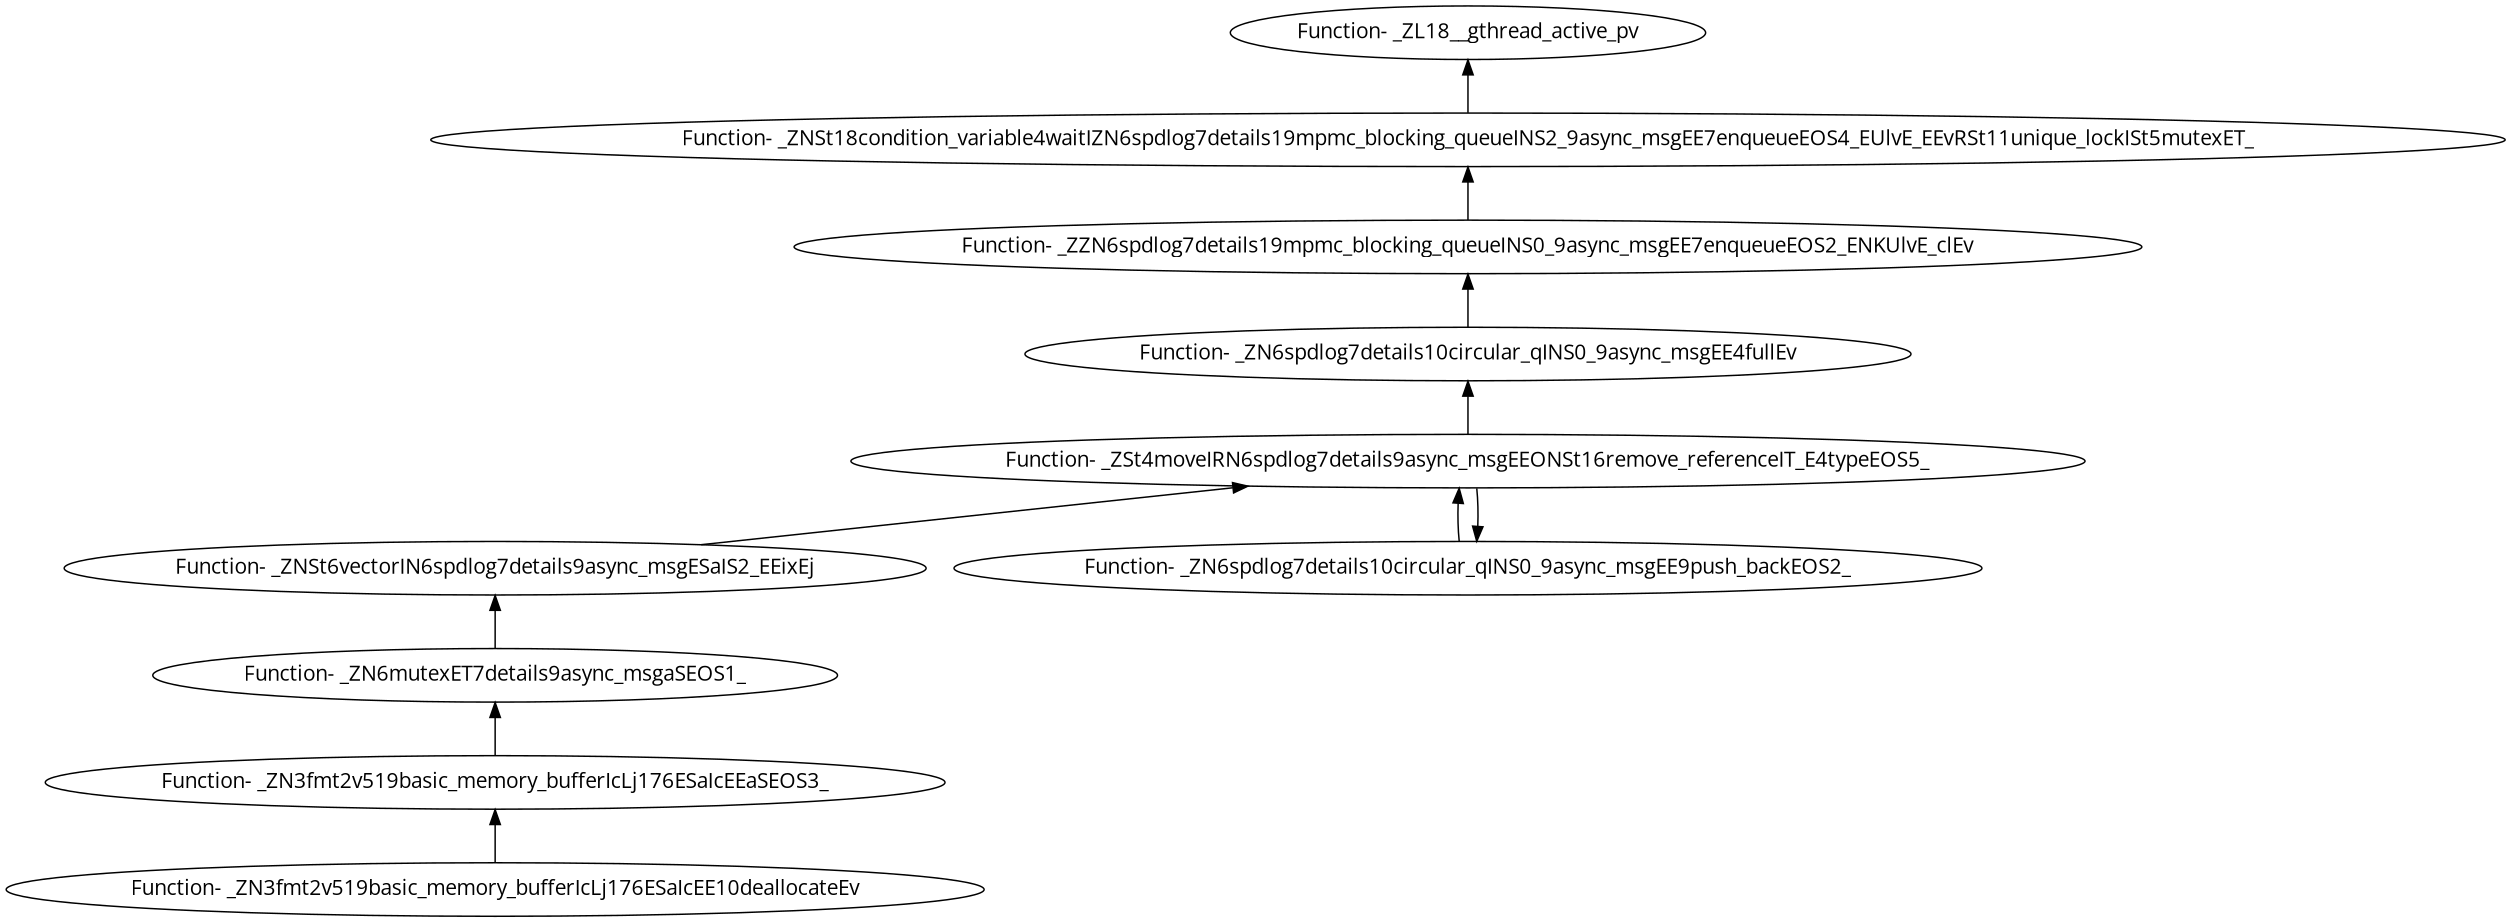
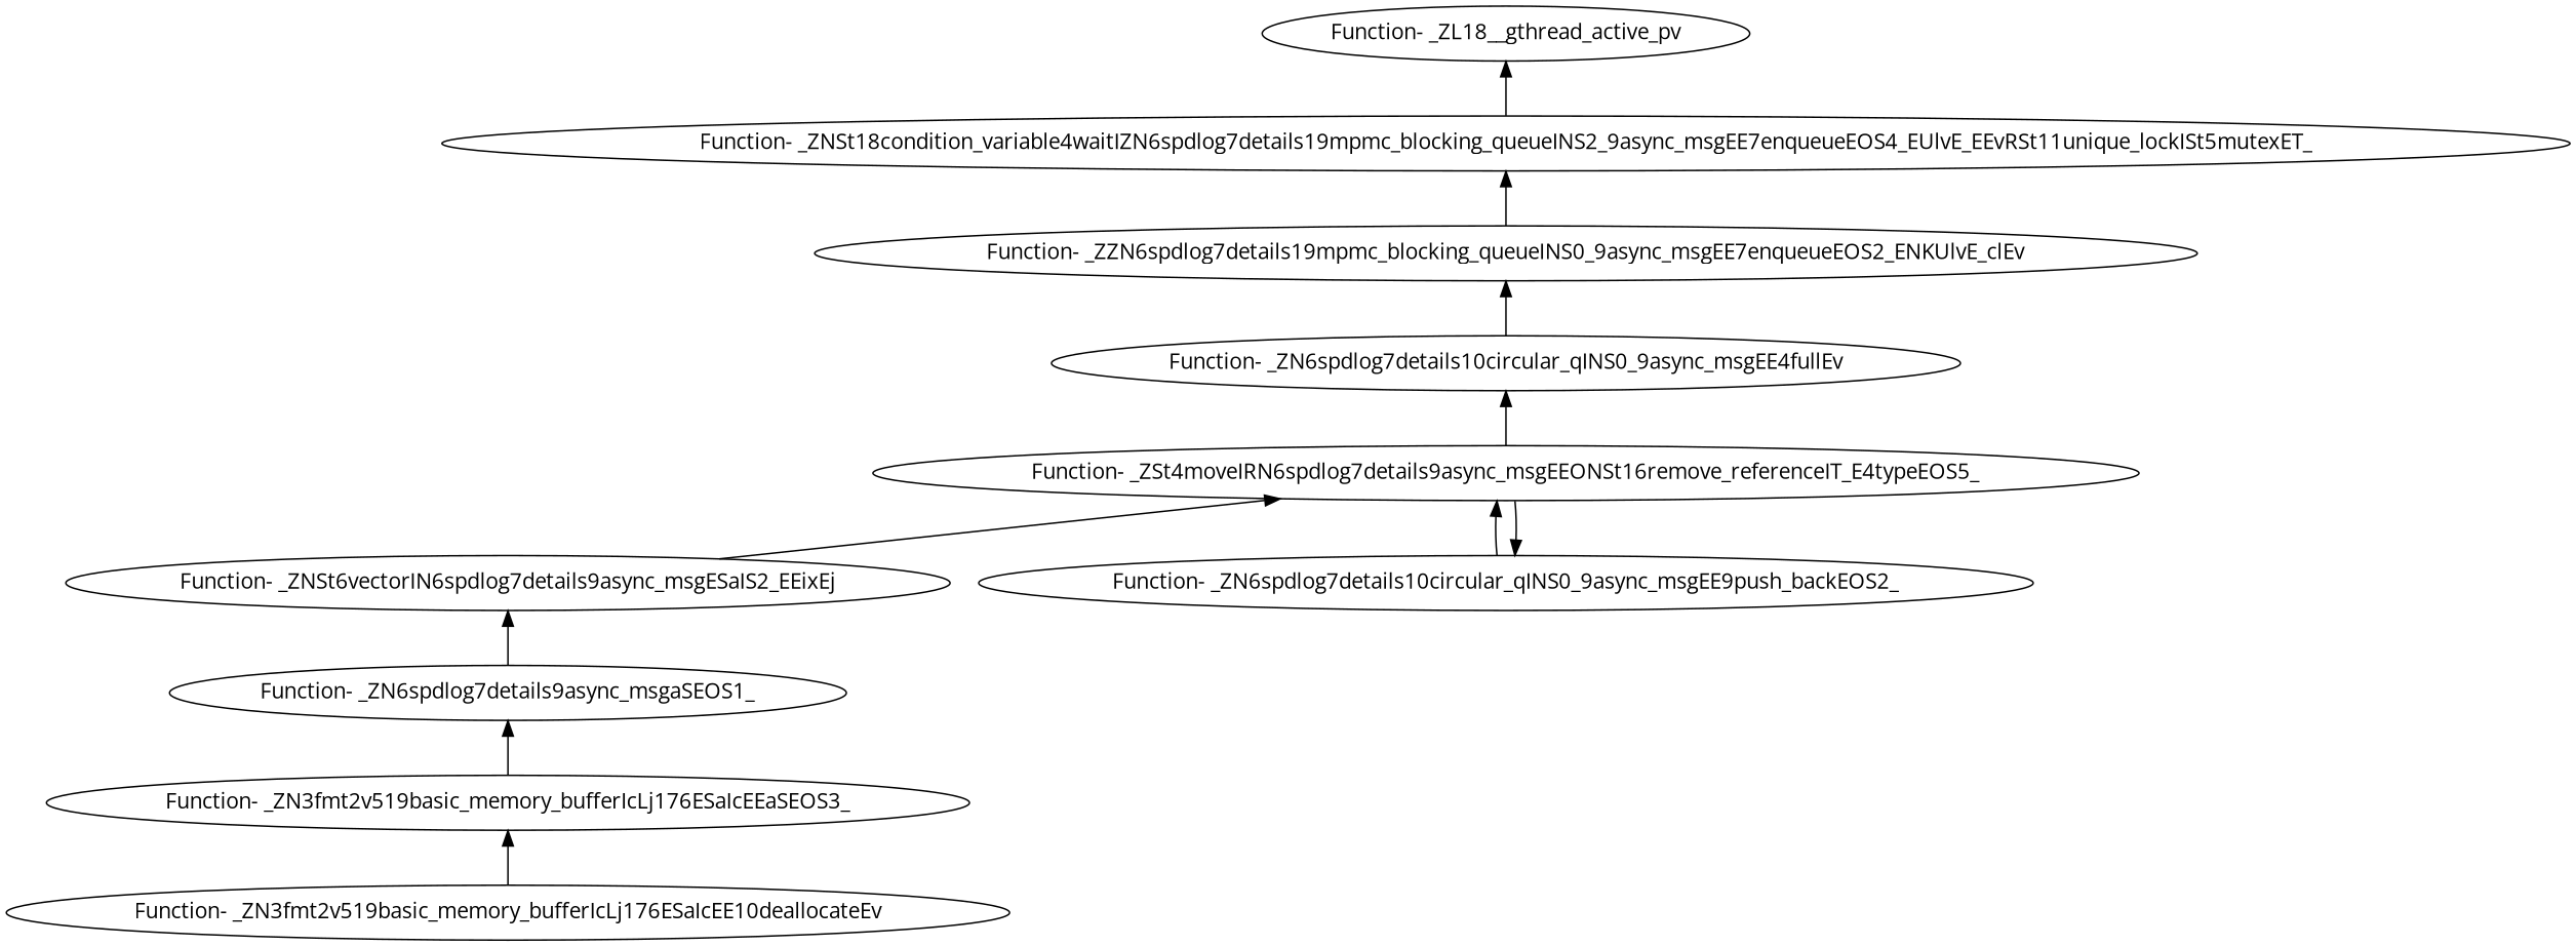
  digraph {
    fontname="Open Sans"
    node [fontname="Open Sans"]
    edge [dir=back fontname="Open Sans"]
    "Function- _ZN3fmt2v519basic_memory_bufferIcLj176ESaIcEEaSEOS3_"
    "Function- _ZN3fmt2v519basic_memory_bufferIcLj176ESaIcEE10deallocateEv"
-   "Function- _ZN6spdlog7details9async_msgaSEOS1_" [label="Function- _ZN6mutexET7details9async_msgaSEOS1_"]
+   "Function- _ZN6spdlog7details9async_msgaSEOS1_"
    "Function- _ZNSt6vectorIN6spdlog7details9async_msgESaIS2_EEixEj"
    "Function- _ZSt4moveIRN6spdlog7details9async_msgEEONSt16remove_referenceIT_E4typeEOS5_"
    "Function- _ZN6spdlog7details10circular_qINS0_9async_msgEE9push_backEOS2_"
    "Function- _ZN6spdlog7details10circular_qINS0_9async_msgEE4fullEv"
    "Function- _ZZN6spdlog7details19mpmc_blocking_queueINS0_9async_msgEE7enqueueEOS2_ENKUlvE_clEv"
    "Function- _ZNSt18condition_variable4waitIZN6spdlog7details19mpmc_blocking_queueINS2_9async_msgEE7enqueueEOS4_EUlvE_EEvRSt11unique_lockISt5mutexET_"
    "Function- _ZL18__gthread_active_pv"
    "Function- _ZN3fmt2v519basic_memory_bufferIcLj176ESaIcEEaSEOS3_" -> "Function- _ZN3fmt2v519basic_memory_bufferIcLj176ESaIcEE10deallocateEv"
    "Function- _ZN6spdlog7details9async_msgaSEOS1_" -> "Function- _ZN3fmt2v519basic_memory_bufferIcLj176ESaIcEEaSEOS3_"
    "Function- _ZNSt6vectorIN6spdlog7details9async_msgESaIS2_EEixEj" -> "Function- _ZN6spdlog7details9async_msgaSEOS1_"
    "Function- _ZSt4moveIRN6spdlog7details9async_msgEEONSt16remove_referenceIT_E4typeEOS5_" -> "Function- _ZNSt6vectorIN6spdlog7details9async_msgESaIS2_EEixEj"
    "Function- _ZSt4moveIRN6spdlog7details9async_msgEEONSt16remove_referenceIT_E4typeEOS5_" -> "Function- _ZN6spdlog7details10circular_qINS0_9async_msgEE9push_backEOS2_"
    "Function- _ZN6spdlog7details10circular_qINS0_9async_msgEE9push_backEOS2_" -> "Function- _ZSt4moveIRN6spdlog7details9async_msgEEONSt16remove_referenceIT_E4typeEOS5_"
    "Function- _ZN6spdlog7details10circular_qINS0_9async_msgEE4fullEv" -> "Function- _ZSt4moveIRN6spdlog7details9async_msgEEONSt16remove_referenceIT_E4typeEOS5_"
    "Function- _ZZN6spdlog7details19mpmc_blocking_queueINS0_9async_msgEE7enqueueEOS2_ENKUlvE_clEv" -> "Function- _ZN6spdlog7details10circular_qINS0_9async_msgEE4fullEv"
    "Function- _ZNSt18condition_variable4waitIZN6spdlog7details19mpmc_blocking_queueINS2_9async_msgEE7enqueueEOS4_EUlvE_EEvRSt11unique_lockISt5mutexET_" -> "Function- _ZZN6spdlog7details19mpmc_blocking_queueINS0_9async_msgEE7enqueueEOS2_ENKUlvE_clEv"
    "Function- _ZL18__gthread_active_pv" -> "Function- _ZNSt18condition_variable4waitIZN6spdlog7details19mpmc_blocking_queueINS2_9async_msgEE7enqueueEOS4_EUlvE_EEvRSt11unique_lockISt5mutexET_"
  }
